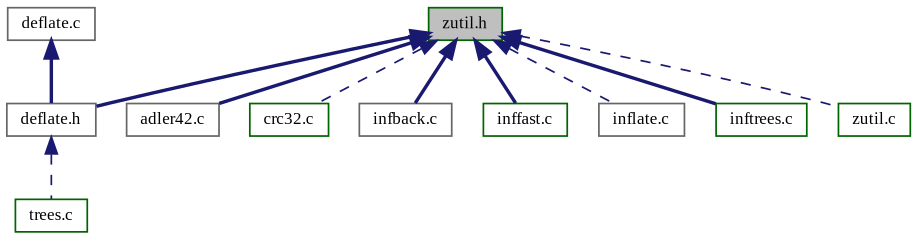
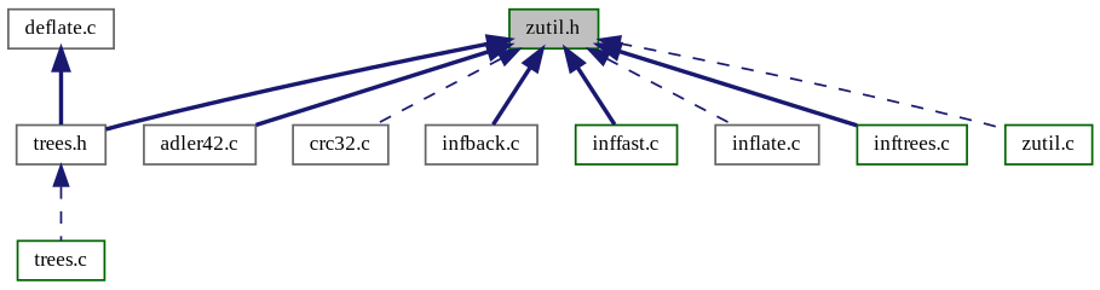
  digraph {
    fontname="Liberation Serif"
    node [color=darkgreen fillcolor=white fontname="Liberation Serif" fontsize=10 shape=record style=filled]
    edge [color=midnightblue dir=back fontname="Liberation Serif" fontsize=10 labelfontname=Helvetica labelfontsize=10 style=bold]
    n1 [fillcolor=grey75 fontcolor=black height=0.2 label="zutil.h" width=0.4]
    n2 [color=gray40 height=0.2 label="adler42.c" width=0.4]
-   n3 [height=0.2 label="crc32.c" width=0.4]
-   n4 [color=gray40 height=0.2 label="deflate.h" width=0.4]
+   n3 [color=gray40 height=0.2 label="crc32.c" width=0.4]
+   n4 [color=gray40 height=0.2 label="trees.h" width=0.4]
    n5 [color=gray40 height=0.2 label="infback.c" width=0.4]
    n6 [height=0.2 label="inffast.c" width=0.4]
    n7 [color=gray40 height=0.2 label="inflate.c" width=0.4]
    n8 [height=0.2 label="inftrees.c" width=0.4]
    n9 [height=0.2 label="zutil.c" width=0.4]
    n10 [height=0.2 label="trees.c" width=0.4]
    n11 [color=gray40 height=0.2 label="deflate.c" width=0.4]
    n1 -> n2
    n1 -> n3 [style=dashed]
    n1 -> n4
    n1 -> n5
    n1 -> n6
    n1 -> n7 [style=dashed]
    n1 -> n8
    n1 -> n9 [style=dashed]
    n4 -> n10 [style=dashed]
    n11 -> n4
  }
